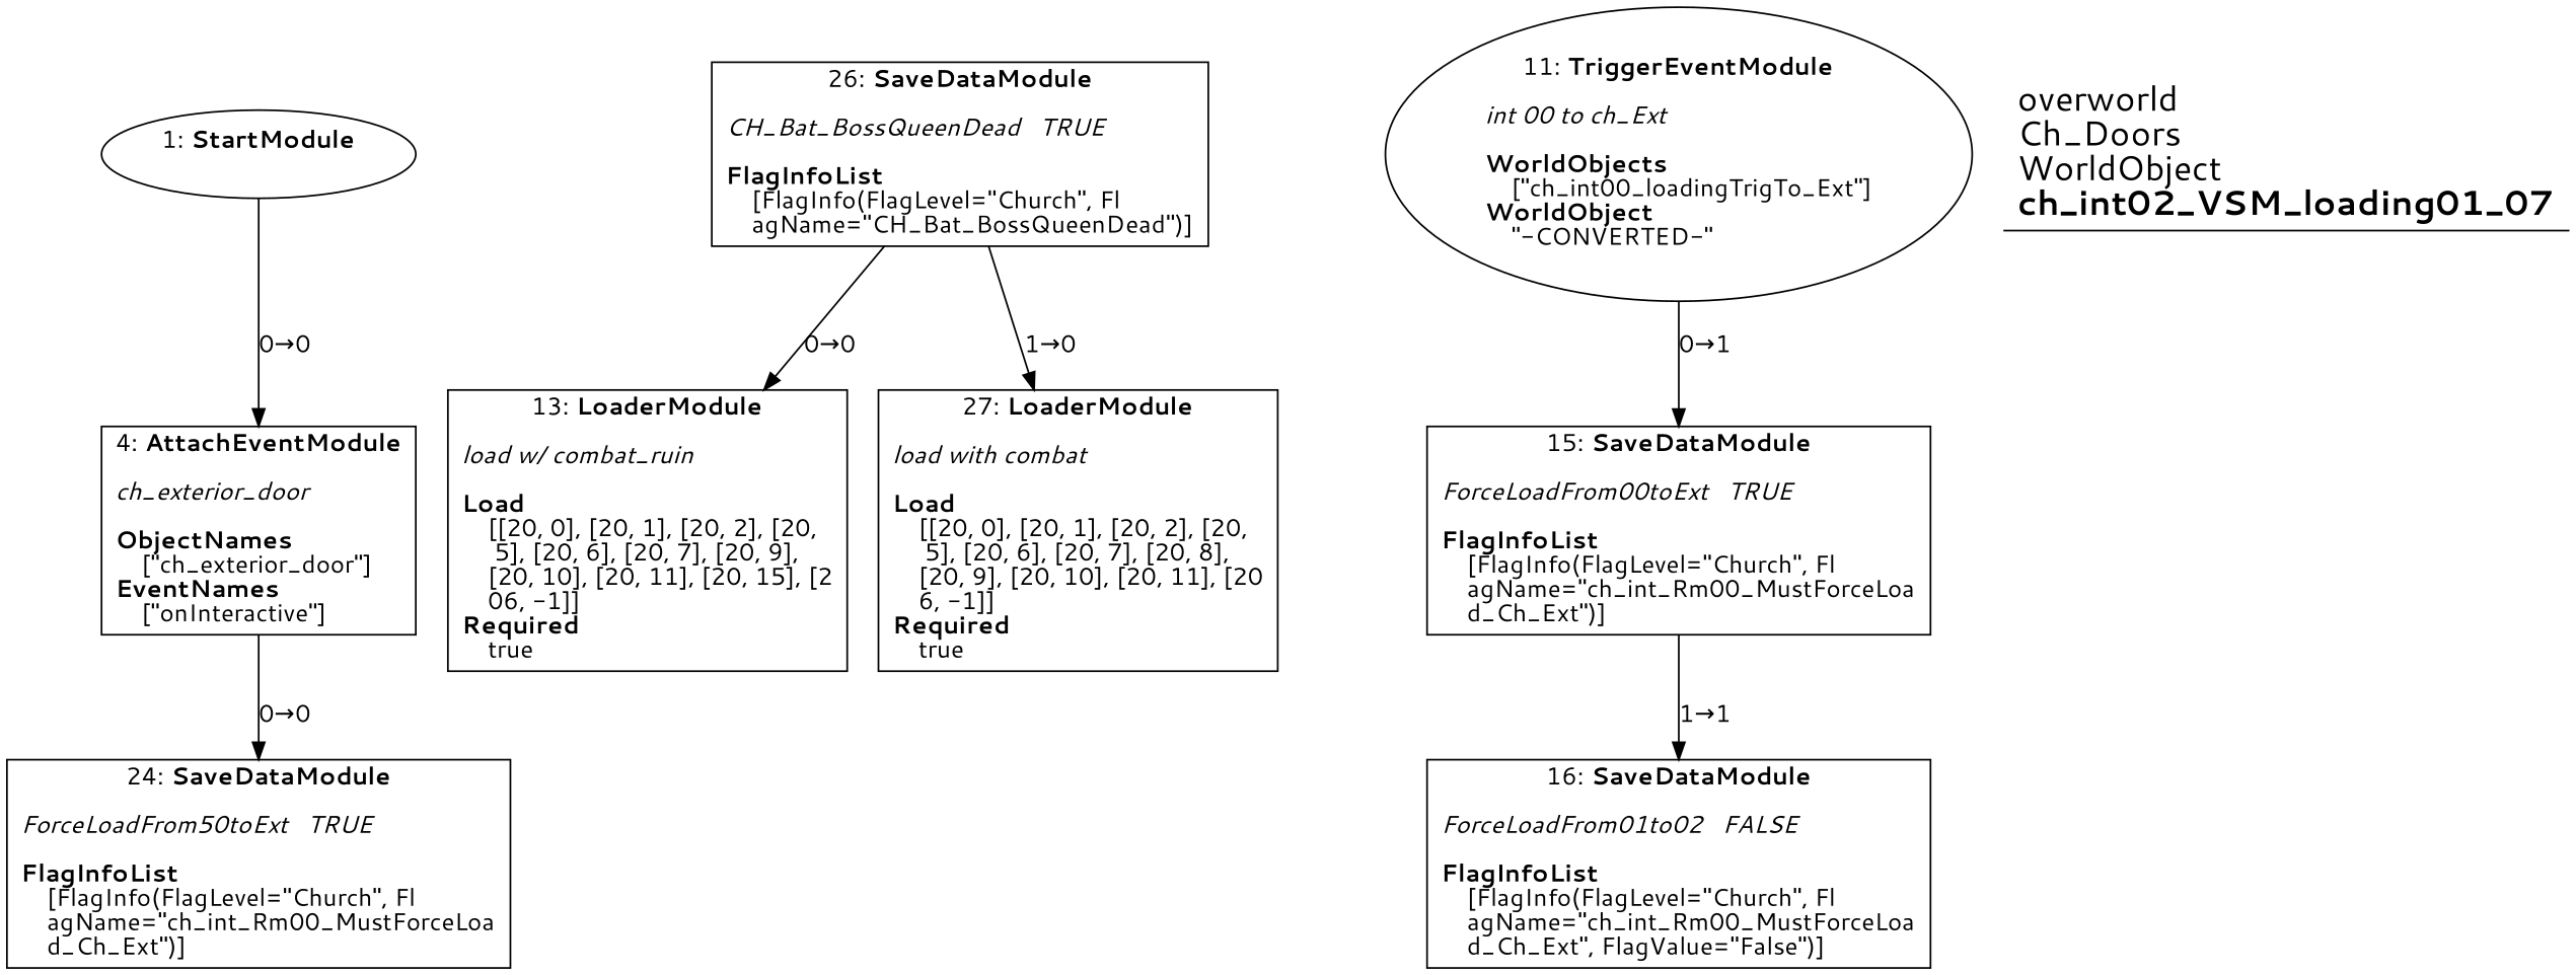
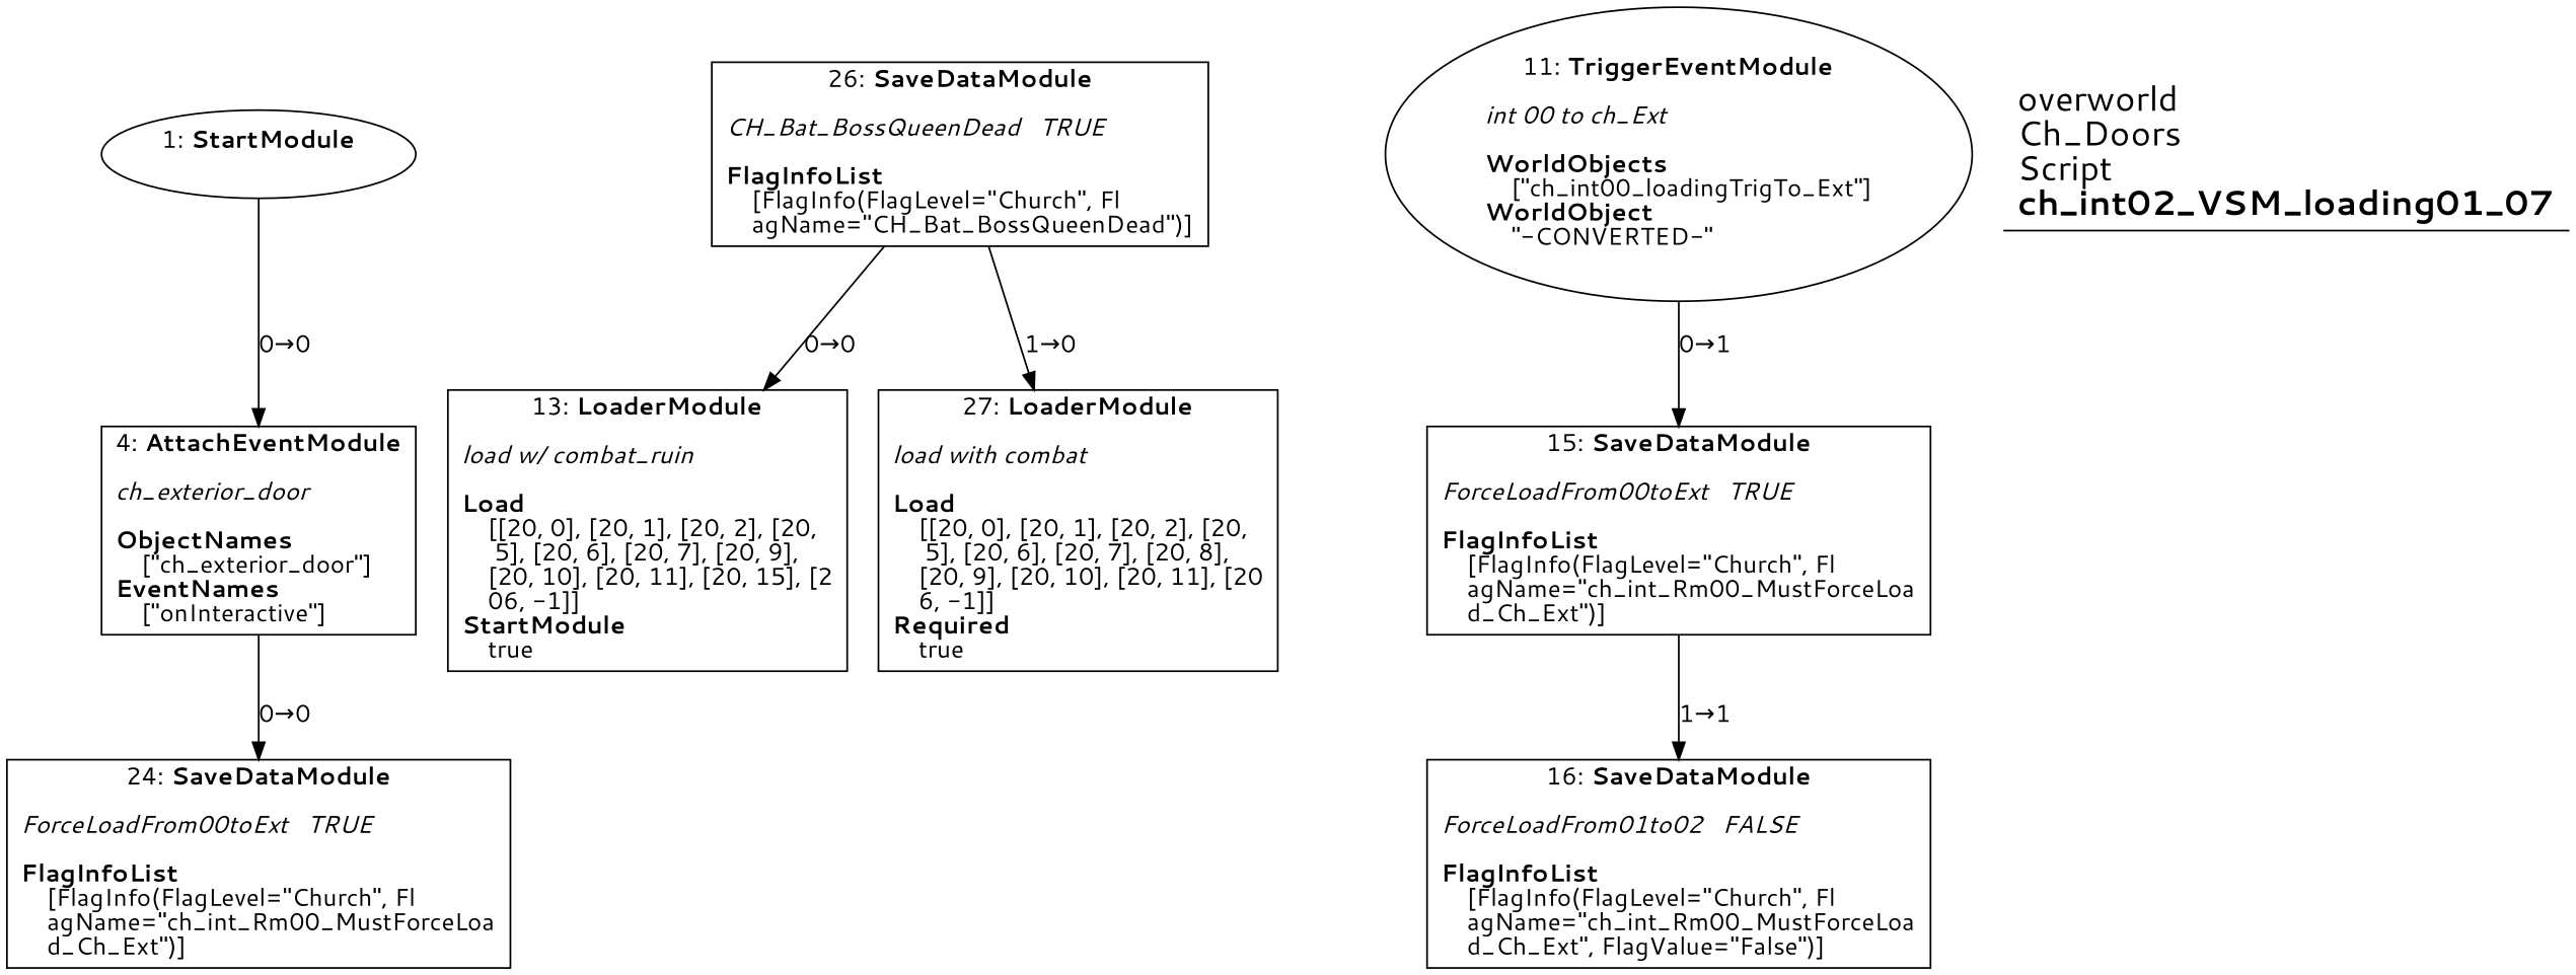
  digraph {
    fontname="Segoe UI"
    splines=spline
    node [fontname="Segoe UI" shape=box]
    edge [fontname="Segoe UI"]
    n1 [label=<1: <b>StartModule</b><br/><br/>> shape=oval]
    n2 [label=<4: <b>AttachEventModule</b><br/><br/><i>ch_exterior_door<br align="left"/></i><br align="left"/><b>ObjectNames</b><br align="left"/>    [&quot;ch_exterior_door&quot;]<br align="left"/><b>EventNames</b><br align="left"/>    [&quot;onInteractive&quot;]<br align="left"/>>]
-   n3 [label=<24: <b>SaveDataModule</b><br/><br/><i>ForceLoadFrom50toExt   TRUE<br align="left"/></i><br align="left"/><b>FlagInfoList</b><br align="left"/>    [FlagInfo(FlagLevel=&quot;Church&quot;, Fl<br align="left"/>    agName=&quot;ch_int_Rm00_MustForceLoa<br align="left"/>    d_Ch_Ext&quot;)]<br align="left"/>>]
+   n3 [label=<24: <b>SaveDataModule</b><br/><br/><i>ForceLoadFrom00toExt   TRUE<br align="left"/></i><br align="left"/><b>FlagInfoList</b><br align="left"/>    [FlagInfo(FlagLevel=&quot;Church&quot;, Fl<br align="left"/>    agName=&quot;ch_int_Rm00_MustForceLoa<br align="left"/>    d_Ch_Ext&quot;)]<br align="left"/>>]
    n4 [label=<26: <b>SaveDataModule</b><br/><br/><i>CH_Bat_BossQueenDead   TRUE<br align="left"/></i><br align="left"/><b>FlagInfoList</b><br align="left"/>    [FlagInfo(FlagLevel=&quot;Church&quot;, Fl<br align="left"/>    agName=&quot;CH_Bat_BossQueenDead&quot;)]<br align="left"/>>]
-   n5 [label=<13: <b>LoaderModule</b><br/><br/><i>load w/ combat_ruin<br align="left"/></i><br align="left"/><b>Load</b><br align="left"/>    [[20, 0], [20, 1], [20, 2], [20,<br align="left"/>     5], [20, 6], [20, 7], [20, 9], <br align="left"/>    [20, 10], [20, 11], [20, 15], [2<br align="left"/>    06, -1]]<br align="left"/><b>Required</b><br align="left"/>    true<br align="left"/>>]
+   n5 [label=<13: <b>LoaderModule</b><br/><br/><i>load w/ combat_ruin<br align="left"/></i><br align="left"/><b>Load</b><br align="left"/>    [[20, 0], [20, 1], [20, 2], [20,<br align="left"/>     5], [20, 6], [20, 7], [20, 9], <br align="left"/>    [20, 10], [20, 11], [20, 15], [2<br align="left"/>    06, -1]]<br align="left"/><b>StartModule</b><br align="left"/>    true<br align="left"/>>]
    n6 [label=<27: <b>LoaderModule</b><br/><br/><i>load with combat<br align="left"/></i><br align="left"/><b>Load</b><br align="left"/>    [[20, 0], [20, 1], [20, 2], [20,<br align="left"/>     5], [20, 6], [20, 7], [20, 8], <br align="left"/>    [20, 9], [20, 10], [20, 11], [20<br align="left"/>    6, -1]]<br align="left"/><b>Required</b><br align="left"/>    true<br align="left"/>>]
    n7 [label=<11: <b>TriggerEventModule</b><br/><br/><i>int 00 to ch_Ext<br align="left"/></i><br align="left"/><b>WorldObjects</b><br align="left"/>    [&quot;ch_int00_loadingTrigTo_Ext&quot;]<br align="left"/><b>WorldObject</b><br align="left"/>    &quot;-CONVERTED-&quot;<br align="left"/>> shape=oval]
    n8 [label=<15: <b>SaveDataModule</b><br/><br/><i>ForceLoadFrom00toExt   TRUE<br align="left"/></i><br align="left"/><b>FlagInfoList</b><br align="left"/>    [FlagInfo(FlagLevel=&quot;Church&quot;, Fl<br align="left"/>    agName=&quot;ch_int_Rm00_MustForceLoa<br align="left"/>    d_Ch_Ext&quot;)]<br align="left"/>>]
    n9 [label=<16: <b>SaveDataModule</b><br/><br/><i>ForceLoadFrom01to02   FALSE<br align="left"/></i><br align="left"/><b>FlagInfoList</b><br align="left"/>    [FlagInfo(FlagLevel=&quot;Church&quot;, Fl<br align="left"/>    agName=&quot;ch_int_Rm00_MustForceLoa<br align="left"/>    d_Ch_Ext&quot;, FlagValue=&quot;False&quot;)]<br align="left"/>>]
-   n10 [label=<<font point-size="20">overworld<br align="left"/>Ch_Doors<br align="left"/>WorldObject<br align="left"/><b>ch_int02_VSM_loading01_07</b><br align="left"/></font>> shape=underline]
+   n10 [label=<<font point-size="20">overworld<br align="left"/>Ch_Doors<br align="left"/>Script<br align="left"/><b>ch_int02_VSM_loading01_07</b><br align="left"/></font>> shape=underline]
    n1 -> n2 [label="0→0"]
    n2 -> n3 [label="0→0"]
    n4 -> n5 [label="0→0"]
    n4 -> n6 [label="1→0"]
    n7 -> n8 [label="0→1"]
    n8 -> n9 [label="1→1"]
  }
